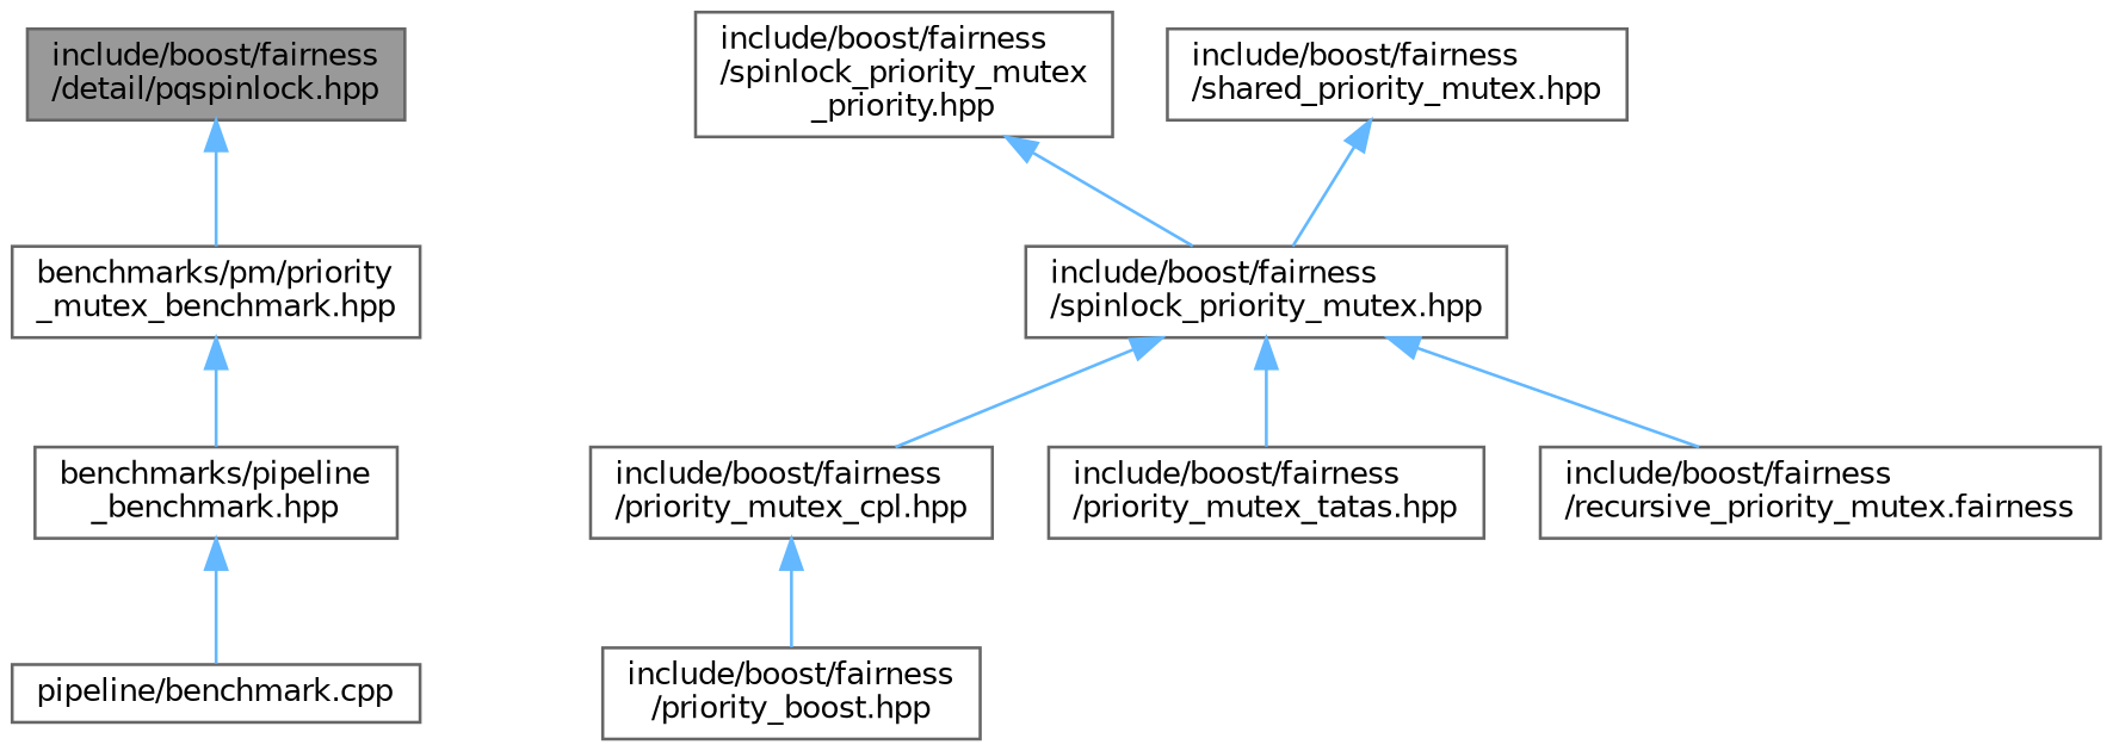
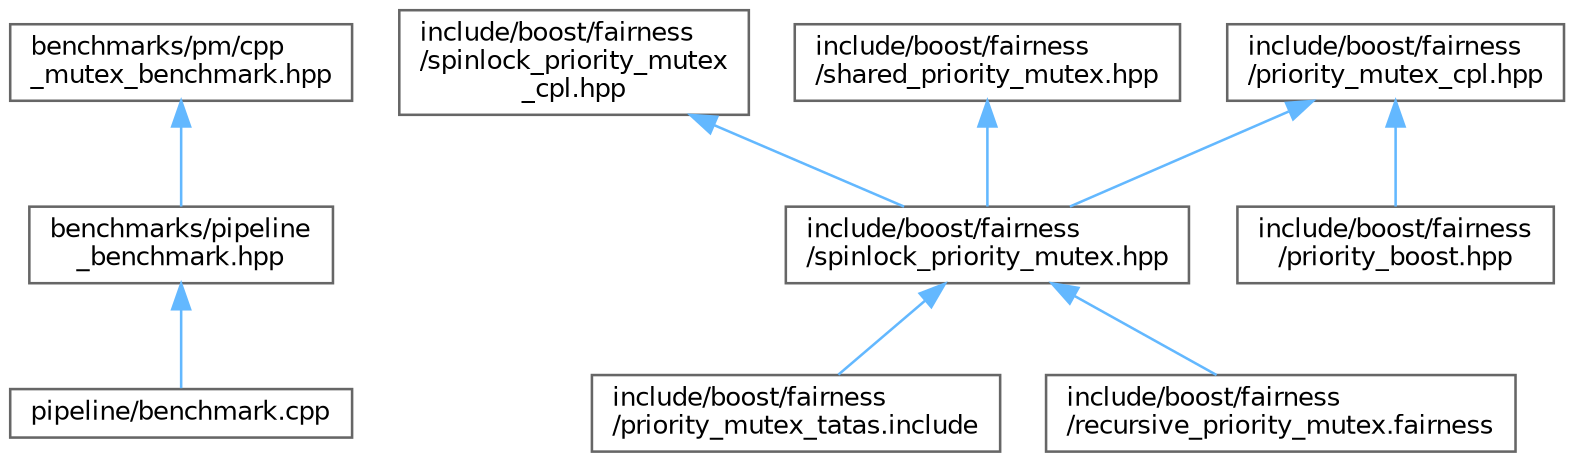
  digraph {
    node [color=grey40 fillcolor=white fontname=Helvetica fontsize=10 shape=box style=filled]
    edge [color=steelblue1 dir=back fontname=Helvetica fontsize=10 labelfontname=Helvetica labelfontsize=10 style=solid]
-   n1 [color=gray40 fillcolor=grey60 fontcolor=black height=0.2 label="include/boost/fairness\l/detail/pqspinlock.hpp" width=0.4]
-   n2 [height=0.2 label="benchmarks/pm/priority\l_mutex_benchmark.hpp" width=0.4]
+   n2 [height=0.2 label="benchmarks/pm/cpp\l_mutex_benchmark.hpp" width=0.4]
    n3 [height=0.2 label="benchmarks/pipeline\l_benchmark.hpp" width=0.4]
-   n4 [height=0.2 label="include/boost/fairness\l/spinlock_priority_mutex\l_priority.hpp" width=0.4]
+   n4 [height=0.2 label="include/boost/fairness\l/spinlock_priority_mutex\l_cpl.hpp" width=0.4]
    n5 [height=0.2 label="include/boost/fairness\l/spinlock_priority_mutex.hpp" width=0.4]
    n6 [height=0.2 label="pipeline/benchmark.cpp" width=0.4]
    n7 [height=0.2 label="include/boost/fairness\l/priority_mutex_cpl.hpp" width=0.4]
-   n8 [height=0.2 label="include/boost/fairness\l/priority_mutex_tatas.hpp" width=0.4]
+   n8 [height=0.2 label="include/boost/fairness\l/priority_mutex_tatas.include" width=0.4]
    n9 [height=0.2 label="include/boost/fairness\l/recursive_priority_mutex.fairness" width=0.4]
    n10 [height=0.2 label="include/boost/fairness\l/priority_boost.hpp" width=0.4]
    n11 [height=0.2 label="include/boost/fairness\l/shared_priority_mutex.hpp" width=0.4]
-   n1 -> n2
    n2 -> n3
    n3 -> n6
    n4 -> n5
-   n5 -> n7
+   n7 -> n5
    n5 -> n8
    n5 -> n9
    n7 -> n10
    n11 -> n5
  }
